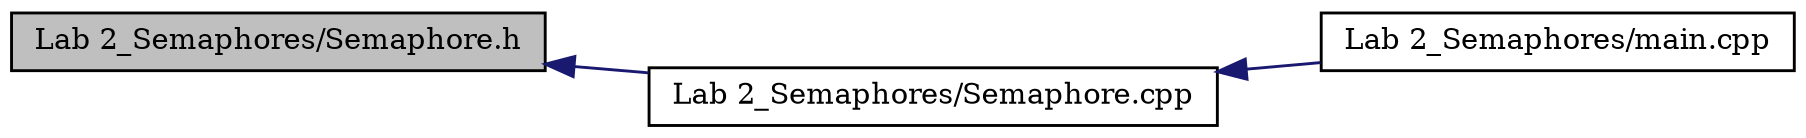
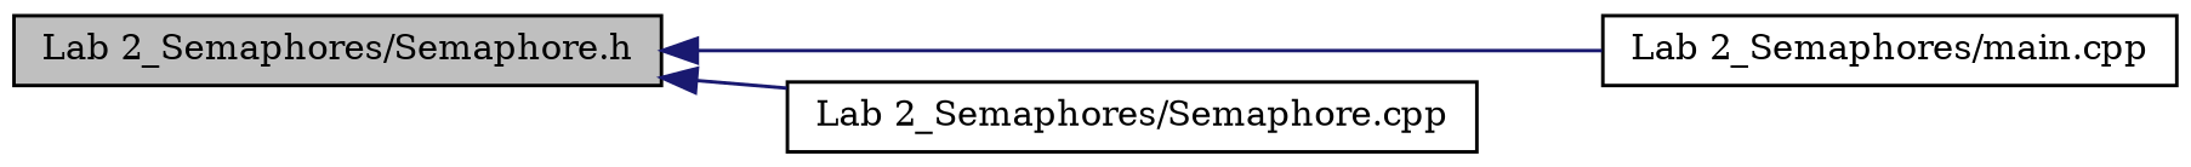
  digraph {
    fontname="DejaVu Serif"
    rankdir=LR
    node [color=black fillcolor=white fontname="DejaVu Serif" fontsize=10 shape=record style=filled]
    edge [color=midnightblue dir=back fontname="DejaVu Serif" fontsize=10 labelfontname=Helvetica labelfontsize=10 style=solid]
    n1 [fillcolor=grey75 fontcolor=black height=0.2 label="Lab 2_Semaphores/Semaphore.h" width=0.4]
    n2 [height=0.2 label="Lab 2_Semaphores/main.cpp" width=0.4]
    n3 [height=0.2 label="Lab 2_Semaphores/Semaphore.cpp" width=0.4]
-   n3 -> n2
+   n1 -> n2
    n1 -> n3
  }
